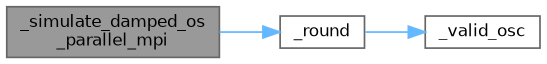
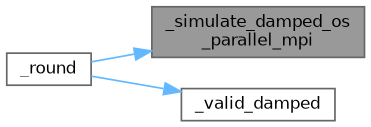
  digraph {
    rankdir=LR
    node [color=grey40 fillcolor=white fontname=Helvetica fontsize=10 shape=box style=filled]
    edge [color=steelblue1 fontname=Helvetica fontsize=10 labelfontname=Helvetica labelfontsize=10 style=solid]
    n1 [color=gray40 fillcolor=grey60 fontcolor=black height=0.2 label="_simulate_damped_os\l_parallel_mpi" width=0.4]
    n2 [height=0.2 label=_round width=0.4]
-   n3 [height=0.2 label=_valid_osc width=0.4]
-   n1 -> n2
+   n3 [height=0.2 label=_valid_damped width=0.4]
+   n2 -> n1
    n2 -> n3
  }
